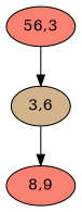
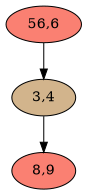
  digraph {
    node [fillcolor=salmon style=filled]
-   " 3,4 " [fillcolor=tan label="3,6"]
-   " 56,6 " [label="56,3"]
+   " 3,4 " [fillcolor=tan]
+   " 56,6 "
    " 8,9 "
    " 3,4 " -> " 8,9 "
    " 56,6 " -> " 3,4 "
  }
